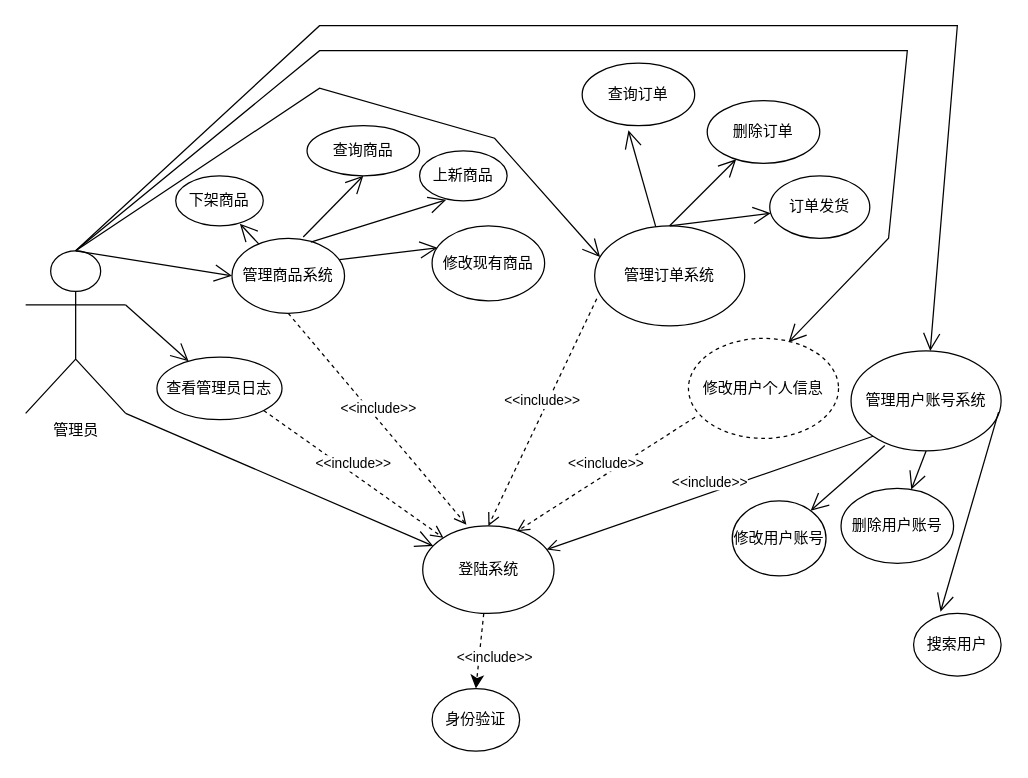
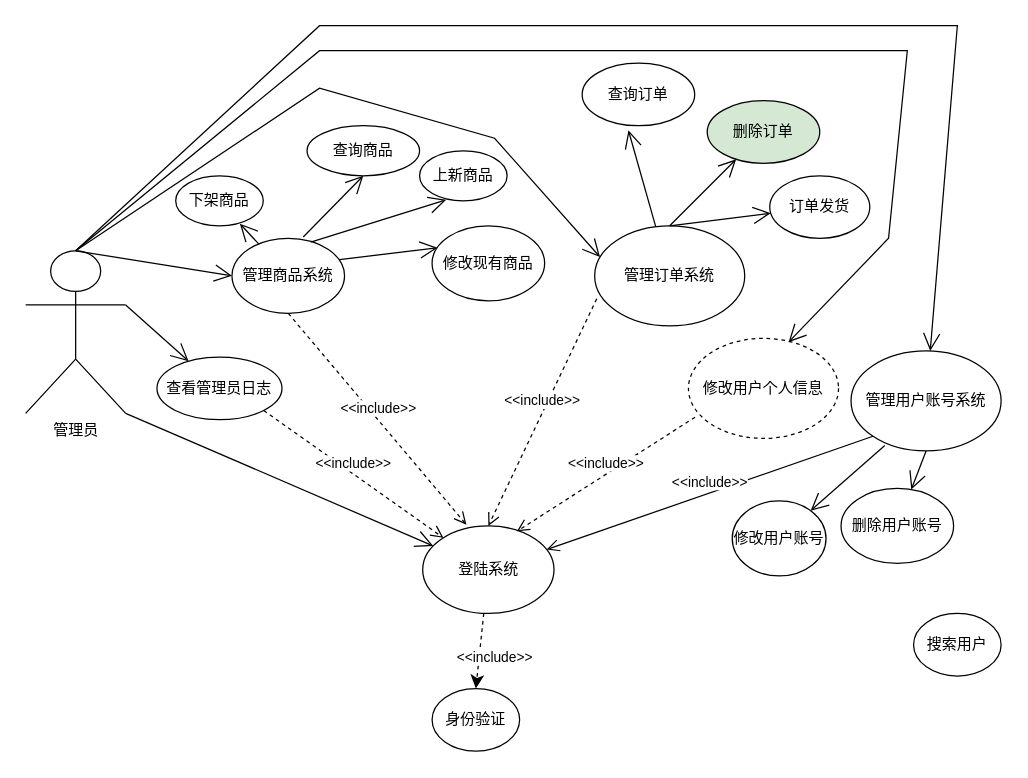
  <mxCell id="0" />
  <mxCell id="1" parent="0" />
  <mxCell id="2" value="登陆系统" style="ellipse;whiteSpace=wrap;html=1;" parent="1" vertex="1"><mxGeometry x="337.5" y="420" width="105" height="70" as="geometry" /></mxCell>
  <mxCell id="3" value="&amp;lt;&amp;lt;include&amp;gt;&amp;gt;" style="html=1;verticalAlign=bottom;endArrow=classic;dashed=1;endSize=8;rounded=0;entryX=0.5;entryY=0;entryDx=0;entryDy=0;" parent="1" source="2" target="4" edge="1"><mxGeometry x="0.428" y="13" relative="1" as="geometry"><mxPoint x="405" y="640" as="sourcePoint" /><mxPoint x="315" y="600" as="targetPoint" /><mxPoint as="offset" /></mxGeometry></mxCell>
  <mxCell id="4" value="身份验证" style="ellipse;whiteSpace=wrap;html=1;" parent="1" vertex="1"><mxGeometry x="345" y="550" width="70" height="50" as="geometry" /></mxCell>
  <mxCell id="5" value="管理员" style="shape=umlActor;verticalLabelPosition=bottom;verticalAlign=top;html=1;" parent="1" vertex="1"><mxGeometry x="20" y="200" width="80" height="130" as="geometry" /></mxCell>
  <mxCell id="6" value="" style="endArrow=open;endFill=1;endSize=12;html=1;rounded=0;exitX=1;exitY=1;exitDx=0;exitDy=0;exitPerimeter=0;" parent="1" source="5" target="2" edge="1"><mxGeometry width="160" relative="1" as="geometry"><mxPoint x="405" y="480" as="sourcePoint" /><mxPoint x="565" y="480" as="targetPoint" /></mxGeometry></mxCell>
  <mxCell id="7" value="查看管理员日志" style="ellipse;whiteSpace=wrap;html=1;" parent="1" vertex="1"><mxGeometry x="125" y="285" width="100" height="50" as="geometry" /></mxCell>
  <mxCell id="8" value="管理商品系统" style="ellipse;whiteSpace=wrap;html=1;" parent="1" vertex="1"><mxGeometry x="185" y="190" width="90" height="60" as="geometry" /></mxCell>
  <mxCell id="9" value="" style="endArrow=open;endFill=1;endSize=12;html=1;rounded=0;exitX=1;exitY=0.333;exitDx=0;exitDy=0;exitPerimeter=0;" parent="1" source="5" target="7" edge="1"><mxGeometry width="160" relative="1" as="geometry"><mxPoint x="325" y="520" as="sourcePoint" /><mxPoint x="485" y="520" as="targetPoint" /></mxGeometry></mxCell>
  <mxCell id="10" value="" style="endArrow=open;endFill=1;endSize=12;html=1;rounded=0;entryX=0;entryY=0.5;entryDx=0;entryDy=0;exitX=0.5;exitY=0;exitDx=0;exitDy=0;exitPerimeter=0;" parent="1" source="5" target="8" edge="1"><mxGeometry width="160" relative="1" as="geometry"><mxPoint x="85" y="190" as="sourcePoint" /><mxPoint x="485" y="350" as="targetPoint" /></mxGeometry></mxCell>
  <mxCell id="11" value="" style="endArrow=open;endFill=1;endSize=12;html=1;rounded=0;exitX=0.956;exitY=0.283;exitDx=0;exitDy=0;exitPerimeter=0;entryX=0.048;entryY=0.294;entryDx=0;entryDy=0;entryPerimeter=0;" parent="1" source="8" target="17" edge="1"><mxGeometry width="160" relative="1" as="geometry"><mxPoint x="325" y="140" as="sourcePoint" /><mxPoint x="315" y="120" as="targetPoint" /></mxGeometry></mxCell>
  <mxCell id="12" value="" style="endArrow=open;endFill=1;endSize=12;html=1;rounded=0;exitX=0.633;exitY=-0.017;exitDx=0;exitDy=0;entryX=0.5;entryY=1;entryDx=0;entryDy=0;exitPerimeter=0;" parent="1" source="8" target="18" edge="1"><mxGeometry width="160" relative="1" as="geometry"><mxPoint x="325" y="140" as="sourcePoint" /><mxPoint x="315" y="160" as="targetPoint" /></mxGeometry></mxCell>
  <mxCell id="13" value="" style="endArrow=open;endFill=1;endSize=12;html=1;rounded=0;exitX=0.7;exitY=0.05;exitDx=0;exitDy=0;exitPerimeter=0;entryX=0.305;entryY=0.98;entryDx=0;entryDy=0;entryPerimeter=0;" parent="1" source="8" target="16" edge="1"><mxGeometry width="160" relative="1" as="geometry"><mxPoint x="325" y="140" as="sourcePoint" /><mxPoint x="275" y="100" as="targetPoint" /></mxGeometry></mxCell>
  <mxCell id="14" value="&amp;lt;&amp;lt;include&amp;gt;&amp;gt;" style="html=1;verticalAlign=bottom;endArrow=open;dashed=1;endSize=8;rounded=0;exitX=1;exitY=1;exitDx=0;exitDy=0;" parent="1" source="7" target="2" edge="1"><mxGeometry relative="1" as="geometry"><mxPoint x="795" y="240" as="sourcePoint" /><mxPoint x="1138.475" y="214.2" as="targetPoint" /><Array as="points" /></mxGeometry></mxCell>
  <mxCell id="15" value="&amp;lt;&amp;lt;include&amp;gt;&amp;gt;" style="html=1;verticalAlign=bottom;endArrow=open;dashed=1;endSize=8;rounded=0;exitX=0.5;exitY=1;exitDx=0;exitDy=0;entryX=0.333;entryY=-0.014;entryDx=0;entryDy=0;entryPerimeter=0;" parent="1" source="8" target="2" edge="1"><mxGeometry relative="1" as="geometry"><mxPoint x="845" y="330" as="sourcePoint" /><mxPoint x="1188.475" y="304.2" as="targetPoint" /></mxGeometry></mxCell>
  <mxCell id="16" value="上新商品" style="ellipse;whiteSpace=wrap;html=1;" parent="1" vertex="1"><mxGeometry x="335" y="120" width="70" height="40" as="geometry" /></mxCell>
  <mxCell id="17" value="修改现有商品" style="ellipse;whiteSpace=wrap;html=1;" parent="1" vertex="1"><mxGeometry x="345" y="180" width="90" height="60" as="geometry" /></mxCell>
  <mxCell id="18" value="查询商品" style="ellipse;whiteSpace=wrap;html=1;" parent="1" vertex="1"><mxGeometry x="245" y="100" width="90" height="40" as="geometry" /></mxCell>
  <mxCell id="19" value="管理订单系统" style="ellipse;whiteSpace=wrap;html=1;" parent="1" vertex="1"><mxGeometry x="475" y="180" width="120" height="80" as="geometry" /></mxCell>
  <mxCell id="20" value="" style="endArrow=open;endFill=1;endSize=12;html=1;rounded=0;entryX=0.036;entryY=0.313;entryDx=0;entryDy=0;entryPerimeter=0;exitX=0.5;exitY=0;exitDx=0;exitDy=0;exitPerimeter=0;" parent="1" source="5" target="19" edge="1"><mxGeometry width="160" relative="1" as="geometry"><mxPoint x="75" y="240" as="sourcePoint" /><mxPoint x="615" y="380" as="targetPoint" /><Array as="points"><mxPoint x="255" y="70" /><mxPoint x="395" y="110" /></Array></mxGeometry></mxCell>
  <mxCell id="21" value="&amp;lt;&amp;lt;include&amp;gt;&amp;gt;" style="html=1;verticalAlign=bottom;endArrow=open;dashed=1;endSize=8;rounded=0;exitX=0.014;exitY=0.729;exitDx=0;exitDy=0;entryX=0.5;entryY=0;entryDx=0;entryDy=0;exitPerimeter=0;" parent="1" source="19" target="2" edge="1"><mxGeometry relative="1" as="geometry"><mxPoint x="875" y="90" as="sourcePoint" /><mxPoint x="1013.717" y="281.086" as="targetPoint" /><Array as="points" /></mxGeometry></mxCell>
  <mxCell id="22" value="" style="endArrow=open;endFill=1;endSize=12;html=1;rounded=0;entryX=0.411;entryY=1.073;entryDx=0;entryDy=0;entryPerimeter=0;" parent="1" source="19" target="27" edge="1"><mxGeometry width="160" relative="1" as="geometry"><mxPoint x="455" y="350" as="sourcePoint" /><mxPoint x="515" y="110" as="targetPoint" /></mxGeometry></mxCell>
  <mxCell id="23" value="" style="endArrow=open;endFill=1;endSize=12;html=1;rounded=0;exitX=0.5;exitY=0;exitDx=0;exitDy=0;" parent="1" source="19" target="28" edge="1"><mxGeometry width="160" relative="1" as="geometry"><mxPoint x="455" y="350" as="sourcePoint" /><mxPoint x="605" y="120" as="targetPoint" /></mxGeometry></mxCell>
  <mxCell id="24" value="" style="endArrow=open;endFill=1;endSize=12;html=1;rounded=0;exitX=0.5;exitY=0;exitDx=0;exitDy=0;" parent="1" source="19" target="29" edge="1"><mxGeometry width="160" relative="1" as="geometry"><mxPoint x="455" y="350" as="sourcePoint" /><mxPoint x="655" y="200" as="targetPoint" /></mxGeometry></mxCell>
  <mxCell id="25" value="修改用户个人信息" style="ellipse;whiteSpace=wrap;html=1;dashed=1;" parent="1" vertex="1"><mxGeometry x="550" y="270" width="120" height="80" as="geometry" /></mxCell>
  <mxCell id="26" value="管理用户账号系统" style="ellipse;whiteSpace=wrap;html=1;" parent="1" vertex="1"><mxGeometry x="680" y="280" width="120" height="80" as="geometry" /></mxCell>
  <mxCell id="27" value="查询订单" style="ellipse;whiteSpace=wrap;html=1;" parent="1" vertex="1"><mxGeometry x="465" y="50" width="90" height="50" as="geometry" /></mxCell>
- <mxCell id="28" value="删除订单" style="ellipse;whiteSpace=wrap;html=1;" parent="1" vertex="1"><mxGeometry x="565" y="80" width="90" height="50" as="geometry" /></mxCell>
+ <mxCell id="28" value="删除订单" style="ellipse;whiteSpace=wrap;html=1;fillColor=#d5e8d4;" parent="1" vertex="1"><mxGeometry x="565" y="80" width="90" height="50" as="geometry" /></mxCell>
  <mxCell id="29" value="订单发货" style="ellipse;whiteSpace=wrap;html=1;" parent="1" vertex="1"><mxGeometry x="615" y="140" width="80" height="50" as="geometry" /></mxCell>
  <mxCell id="30" value="" style="endArrow=open;endFill=1;endSize=12;html=1;rounded=0;exitX=0.5;exitY=0;exitDx=0;exitDy=0;exitPerimeter=0;entryX=0.667;entryY=0.038;entryDx=0;entryDy=0;entryPerimeter=0;" parent="1" source="5" target="25" edge="1"><mxGeometry width="160" relative="1" as="geometry"><mxPoint x="455" y="350" as="sourcePoint" /><mxPoint x="615" y="350" as="targetPoint" /><Array as="points"><mxPoint x="255" y="40" /><mxPoint x="725" y="40" /><mxPoint x="710" y="190" /></Array></mxGeometry></mxCell>
  <mxCell id="31" value="&amp;lt;&amp;lt;include&amp;gt;&amp;gt;" style="html=1;verticalAlign=bottom;endArrow=open;dashed=1;endSize=8;rounded=0;exitX=0.044;exitY=0.788;exitDx=0;exitDy=0;entryX=0.717;entryY=0.062;entryDx=0;entryDy=0;exitPerimeter=0;entryPerimeter=0;" parent="1" source="25" target="2" edge="1"><mxGeometry relative="1" as="geometry"><mxPoint x="785" y="460" as="sourcePoint" /><mxPoint x="740.82" y="631.68" as="targetPoint" /><Array as="points" /></mxGeometry></mxCell>
  <mxCell id="32" value="" style="endArrow=open;endFill=1;endSize=12;html=1;rounded=0;exitX=0.5;exitY=0;exitDx=0;exitDy=0;exitPerimeter=0;" parent="1" source="5" target="26" edge="1"><mxGeometry width="160" relative="1" as="geometry"><mxPoint x="75" y="240" as="sourcePoint" /><mxPoint x="615" y="290" as="targetPoint" /><Array as="points"><mxPoint x="255" y="20" /><mxPoint x="765" y="20" /></Array></mxGeometry></mxCell>
  <mxCell id="33" value="&amp;lt;&amp;lt;include&amp;gt;&amp;gt;" style="html=1;verticalAlign=bottom;endArrow=open;dashed=0;endSize=8;rounded=0;exitX=0;exitY=1;exitDx=0;exitDy=0;" parent="1" source="26" target="2" edge="1"><mxGeometry relative="1" as="geometry"><mxPoint x="785" y="440" as="sourcePoint" /><mxPoint x="685.005" y="521.3" as="targetPoint" /><Array as="points" /></mxGeometry></mxCell>
  <mxCell id="34" value="下架商品" style="ellipse;whiteSpace=wrap;html=1;" parent="1" vertex="1"><mxGeometry x="140" y="140" width="70" height="40" as="geometry" /></mxCell>
  <mxCell id="35" value="" style="endArrow=open;endFill=1;endSize=12;html=1;rounded=0;entryX=0.733;entryY=0.958;entryDx=0;entryDy=0;entryPerimeter=0;" parent="1" source="8" target="34" edge="1"><mxGeometry width="160" relative="1" as="geometry"><mxPoint x="455" y="390" as="sourcePoint" /><mxPoint x="615" y="390" as="targetPoint" /></mxGeometry></mxCell>
  <mxCell id="36" value="" style="endArrow=open;endFill=1;endSize=12;html=1;rounded=0;exitX=0.225;exitY=0.946;exitDx=0;exitDy=0;exitPerimeter=0;" parent="1" source="26" target="39" edge="1"><mxGeometry width="160" relative="1" as="geometry"><mxPoint x="455" y="430" as="sourcePoint" /><mxPoint x="675" y="410" as="targetPoint" /></mxGeometry></mxCell>
  <mxCell id="37" value="" style="endArrow=open;endFill=1;endSize=12;html=1;rounded=0;exitX=0.5;exitY=1;exitDx=0;exitDy=0;" parent="1" source="26" target="40" edge="1"><mxGeometry width="160" relative="1" as="geometry"><mxPoint x="455" y="430" as="sourcePoint" /><mxPoint x="755" y="450" as="targetPoint" /></mxGeometry></mxCell>
- <mxCell id="38" value="" style="endArrow=open;endFill=1;endSize=12;html=1;rounded=0;exitX=0.983;exitY=0.613;exitDx=0;exitDy=0;exitPerimeter=0;entryX=0.308;entryY=-0.029;entryDx=0;entryDy=0;entryPerimeter=0;" parent="1" source="26" target="41" edge="1"><mxGeometry width="160" relative="1" as="geometry"><mxPoint x="455" y="430" as="sourcePoint" /><mxPoint x="855" y="470" as="targetPoint" /></mxGeometry></mxCell>
  <mxCell id="39" value="修改用户账号" style="ellipse;whiteSpace=wrap;html=1;" parent="1" vertex="1"><mxGeometry x="585" y="400" width="75" height="60" as="geometry" /></mxCell>
  <mxCell id="40" value="删除用户账号" style="ellipse;whiteSpace=wrap;html=1;" parent="1" vertex="1"><mxGeometry x="672" y="390" width="90" height="60" as="geometry" /></mxCell>
  <mxCell id="41" value="搜索用户" style="ellipse;whiteSpace=wrap;html=1;" parent="1" vertex="1"><mxGeometry x="730" y="490" width="70" height="50" as="geometry" /></mxCell>
